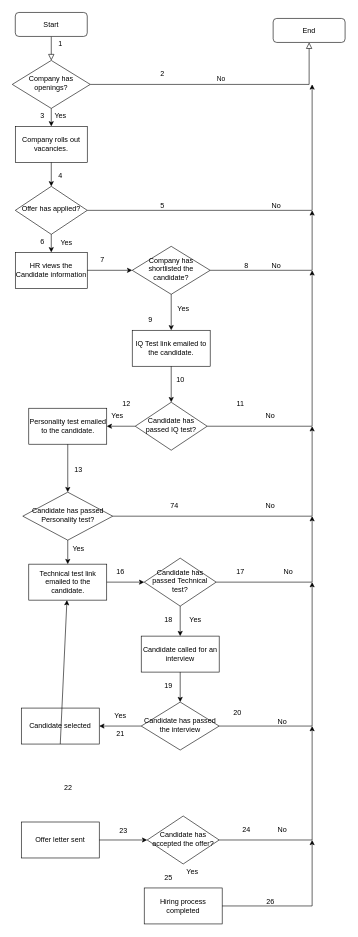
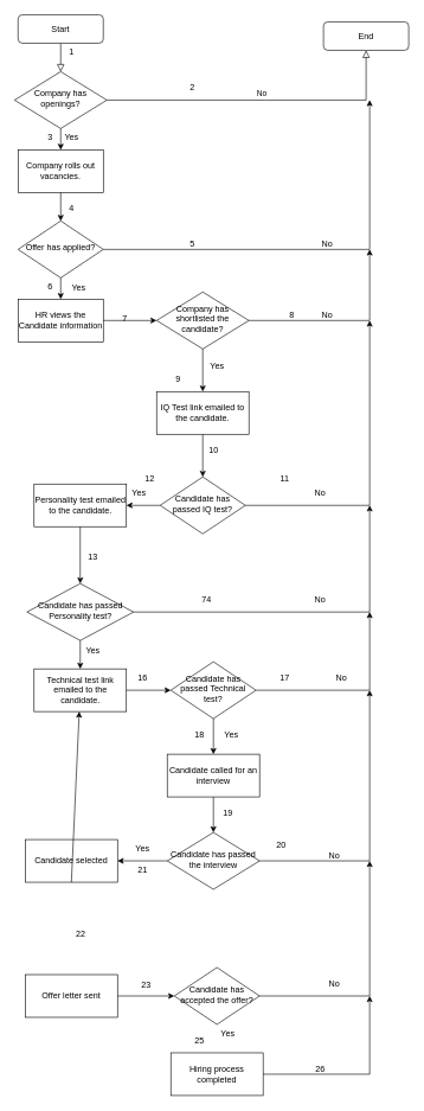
  <mxCell id="0" />
  <mxCell id="1" parent="0" />
  <mxCell id="2" value="" style="rounded=0;html=1;jettySize=auto;orthogonalLoop=1;fontSize=11;endArrow=block;endFill=0;endSize=8;strokeWidth=1;shadow=0;labelBackgroundColor=none;edgeStyle=orthogonalEdgeStyle;" parent="1" source="3" target="6" edge="1"><mxGeometry relative="1" as="geometry" /></mxCell>
  <mxCell id="3" value="Start" style="rounded=1;whiteSpace=wrap;html=1;fontSize=12;glass=0;strokeWidth=1;shadow=0;" parent="1" vertex="1"><mxGeometry x="25" y="20" width="120" height="40" as="geometry" /></mxCell>
  <mxCell id="4" value="No" style="edgeStyle=orthogonalEdgeStyle;rounded=0;html=1;jettySize=auto;orthogonalLoop=1;fontSize=11;endArrow=block;endFill=0;endSize=8;strokeWidth=1;shadow=0;labelBackgroundColor=none;" parent="1" source="6" target="7" edge="1"><mxGeometry y="10" relative="1" as="geometry"><mxPoint as="offset" /></mxGeometry></mxCell>
  <mxCell id="5" style="edgeStyle=orthogonalEdgeStyle;rounded=0;orthogonalLoop=1;jettySize=auto;html=1;exitX=1;exitY=0.5;exitDx=0;exitDy=0;entryX=1;entryY=0.5;entryDx=0;entryDy=0;" edge="1" parent="1" source="6" target="6"><mxGeometry relative="1" as="geometry"><mxPoint x="330" y="150" as="targetPoint" /></mxGeometry></mxCell>
  <mxCell id="6" value="Company has openings?" style="rhombus;whiteSpace=wrap;html=1;shadow=0;fontFamily=Helvetica;fontSize=12;align=center;strokeWidth=1;spacing=6;spacingTop=-4;" parent="1" vertex="1"><mxGeometry y="100" width="130" height="80" as="geometry" x="20" /></mxCell>
  <mxCell id="7" value="End" style="rounded=1;whiteSpace=wrap;html=1;fontSize=12;glass=0;strokeWidth=1;shadow=0;" parent="1" vertex="1"><mxGeometry x="455" y="30" width="120" height="40" as="geometry" /></mxCell>
  <mxCell id="8" value="Offer has applied?" style="rhombus;whiteSpace=wrap;html=1;shadow=0;fontFamily=Helvetica;fontSize=12;align=center;strokeWidth=1;spacing=6;spacingTop=-4;" parent="1" vertex="1"><mxGeometry x="25" y="310" width="120" height="80" as="geometry" /></mxCell>
  <mxCell id="9" value="HR views the Candidate information" style="rounded=0;whiteSpace=wrap;html=1;" vertex="1" parent="1"><mxGeometry x="25" y="420" width="120" height="60" as="geometry" /></mxCell>
  <mxCell id="10" value="Company rolls out vacancies." style="rounded=0;whiteSpace=wrap;html=1;" vertex="1" parent="1"><mxGeometry x="25" y="210" width="120" height="60" as="geometry" /></mxCell>
  <mxCell id="11" value="Company has shortlisted the candidate?" style="rhombus;whiteSpace=wrap;html=1;shadow=0;fontFamily=Helvetica;fontSize=12;align=center;strokeWidth=1;spacing=6;spacingTop=-4;" vertex="1" parent="1"><mxGeometry x="220" y="410" width="130" height="80" as="geometry" /></mxCell>
  <mxCell id="12" value="Candidate has passed IQ test?" style="rhombus;whiteSpace=wrap;html=1;shadow=0;fontFamily=Helvetica;fontSize=12;align=center;strokeWidth=1;spacing=6;spacingTop=-4;" vertex="1" parent="1"><mxGeometry x="225" y="670" width="120" height="80" as="geometry" /></mxCell>
  <mxCell id="13" value="Candidate has passed Personality test?" style="rhombus;whiteSpace=wrap;html=1;shadow=0;fontFamily=Helvetica;fontSize=12;align=center;strokeWidth=1;spacing=6;spacingTop=-4;" vertex="1" parent="1"><mxGeometry x="37.5" y="820" width="150" height="80" as="geometry" /></mxCell>
  <mxCell id="14" value="Candidate has passed Technical test?" style="rhombus;whiteSpace=wrap;html=1;shadow=0;fontFamily=Helvetica;fontSize=12;align=center;strokeWidth=1;spacing=6;spacingTop=-4;" vertex="1" parent="1"><mxGeometry x="240" y="930" width="120" height="80" as="geometry" /></mxCell>
  <mxCell id="15" value="Candidate has passed the interview" style="rhombus;whiteSpace=wrap;html=1;shadow=0;fontFamily=Helvetica;fontSize=12;align=center;strokeWidth=1;spacing=6;spacingTop=-4;" vertex="1" parent="1"><mxGeometry x="235" y="1170" width="130" height="80" as="geometry" /></mxCell>
  <mxCell id="16" value="Candidate has accepted the offer?" style="rhombus;whiteSpace=wrap;html=1;shadow=0;fontFamily=Helvetica;fontSize=12;align=center;strokeWidth=1;spacing=6;spacingTop=-4;" vertex="1" parent="1"><mxGeometry x="245" y="1360" width="120" height="80" as="geometry" /></mxCell>
  <mxCell id="17" value="" style="endArrow=classic;html=1;rounded=0;exitX=0.5;exitY=1;exitDx=0;exitDy=0;entryX=0.5;entryY=0;entryDx=0;entryDy=0;" edge="1" parent="1" source="6" target="10"><mxGeometry width="50" height="50" relative="1" as="geometry"><mxPoint x="210" y="140" as="sourcePoint" /><mxPoint x="260" y="90" as="targetPoint" /><Array as="points"><mxPoint x="85" y="180" /></Array></mxGeometry></mxCell>
  <mxCell id="18" value="" style="endArrow=classic;html=1;rounded=0;exitX=0.5;exitY=1;exitDx=0;exitDy=0;entryX=0.5;entryY=0;entryDx=0;entryDy=0;" edge="1" parent="1" source="10" target="8"><mxGeometry width="50" height="50" relative="1" as="geometry"><mxPoint x="245" y="190" as="sourcePoint" /><mxPoint x="245" y="240" as="targetPoint" /><Array as="points" /></mxGeometry></mxCell>
  <mxCell id="19" value="" style="endArrow=classic;html=1;rounded=0;entryX=0.5;entryY=0;entryDx=0;entryDy=0;" edge="1" parent="1" target="9"><mxGeometry width="50" height="50" relative="1" as="geometry"><mxPoint x="85" y="390" as="sourcePoint" /><mxPoint x="95" y="320" as="targetPoint" /><Array as="points" /></mxGeometry></mxCell>
  <mxCell id="20" value="" style="endArrow=classic;html=1;rounded=0;exitX=1;exitY=0.5;exitDx=0;exitDy=0;" edge="1" parent="1" source="8"><mxGeometry width="50" height="50" relative="1" as="geometry"><mxPoint x="210" y="340" as="sourcePoint" /><mxPoint x="520" y="140" as="targetPoint" /><Array as="points"><mxPoint x="520" y="350" /></Array></mxGeometry></mxCell>
  <mxCell id="21" value="No" style="text;html=1;align=center;verticalAlign=middle;resizable=0;points=[];autosize=1;strokeColor=none;fillColor=none;" vertex="1" parent="1"><mxGeometry x="440" y="328" width="40" height="30" as="geometry" /></mxCell>
  <mxCell id="22" value="IQ Test link emailed to the candidate." style="rounded=0;whiteSpace=wrap;html=1;" vertex="1" parent="1"><mxGeometry x="220" y="550" width="130" height="60" as="geometry" /></mxCell>
  <mxCell id="23" value="" style="endArrow=classic;html=1;rounded=0;exitX=1;exitY=0.5;exitDx=0;exitDy=0;entryX=0;entryY=0.5;entryDx=0;entryDy=0;" edge="1" parent="1" source="9" target="11"><mxGeometry width="50" height="50" relative="1" as="geometry"><mxPoint x="210" y="740" as="sourcePoint" /><mxPoint x="260" y="690" as="targetPoint" /></mxGeometry></mxCell>
  <mxCell id="24" value="" style="endArrow=classic;html=1;rounded=0;exitX=1;exitY=0.5;exitDx=0;exitDy=0;" edge="1" parent="1" source="11"><mxGeometry width="50" height="50" relative="1" as="geometry"><mxPoint x="210" y="640" as="sourcePoint" /><mxPoint x="520" y="350" as="targetPoint" /><Array as="points"><mxPoint x="520" y="450" /></Array></mxGeometry></mxCell>
  <mxCell id="25" value="" style="endArrow=classic;html=1;rounded=0;exitX=0.5;exitY=1;exitDx=0;exitDy=0;entryX=0.5;entryY=0;entryDx=0;entryDy=0;" edge="1" parent="1" source="11" target="22"><mxGeometry width="50" height="50" relative="1" as="geometry"><mxPoint x="210" y="540" as="sourcePoint" /><mxPoint x="260" y="490" as="targetPoint" /></mxGeometry></mxCell>
  <mxCell id="26" value="" style="endArrow=classic;html=1;rounded=0;exitX=0.5;exitY=1;exitDx=0;exitDy=0;entryX=0.5;entryY=0;entryDx=0;entryDy=0;" edge="1" parent="1" source="22" target="12"><mxGeometry width="50" height="50" relative="1" as="geometry"><mxPoint x="210" y="740" as="sourcePoint" /><mxPoint x="260" y="690" as="targetPoint" /></mxGeometry></mxCell>
  <mxCell id="27" value="No" style="text;html=1;align=center;verticalAlign=middle;resizable=0;points=[];autosize=1;strokeColor=none;fillColor=none;" vertex="1" parent="1"><mxGeometry x="440" y="428" width="40" height="30" as="geometry" /></mxCell>
  <mxCell id="28" value="Yes" style="text;html=1;align=center;verticalAlign=middle;resizable=0;points=[];autosize=1;strokeColor=none;fillColor=none;" vertex="1" parent="1"><mxGeometry x="285" y="500" width="40" height="30" as="geometry" /></mxCell>
  <mxCell id="29" value="Yes" style="text;html=1;align=center;verticalAlign=middle;resizable=0;points=[];autosize=1;strokeColor=none;fillColor=none;" vertex="1" parent="1"><mxGeometry x="90" y="390" width="40" height="30" as="geometry" /></mxCell>
  <mxCell id="30" value="Yes" style="text;html=1;align=center;verticalAlign=middle;resizable=0;points=[];autosize=1;strokeColor=none;fillColor=none;" vertex="1" parent="1"><mxGeometry x="80" y="178" width="40" height="30" as="geometry" /></mxCell>
  <mxCell id="31" value="" style="endArrow=classic;html=1;rounded=0;exitX=1;exitY=0.5;exitDx=0;exitDy=0;" edge="1" parent="1" source="12"><mxGeometry width="50" height="50" relative="1" as="geometry"><mxPoint x="210" y="640" as="sourcePoint" /><mxPoint x="520" y="450" as="targetPoint" /><Array as="points"><mxPoint x="520" y="710" /></Array></mxGeometry></mxCell>
  <mxCell id="32" value="No" style="text;html=1;align=center;verticalAlign=middle;resizable=0;points=[];autosize=1;strokeColor=none;fillColor=none;" vertex="1" parent="1"><mxGeometry x="430" y="678" width="40" height="30" as="geometry" /></mxCell>
  <mxCell id="33" value="Personality test emailed to the candidate." style="rounded=0;whiteSpace=wrap;html=1;" vertex="1" parent="1"><mxGeometry x="47.5" y="680" width="130" height="60" as="geometry" /></mxCell>
  <mxCell id="34" value="" style="endArrow=classic;html=1;rounded=0;exitX=0;exitY=0.5;exitDx=0;exitDy=0;entryX=1;entryY=0.5;entryDx=0;entryDy=0;" edge="1" parent="1" source="12" target="33"><mxGeometry width="50" height="50" relative="1" as="geometry"><mxPoint x="210" y="640" as="sourcePoint" /><mxPoint x="170" y="710" as="targetPoint" /></mxGeometry></mxCell>
  <mxCell id="35" value="Yes" style="text;html=1;align=center;verticalAlign=middle;resizable=0;points=[];autosize=1;strokeColor=none;fillColor=none;" vertex="1" parent="1"><mxGeometry x="175" y="678" width="40" height="30" as="geometry" /></mxCell>
  <mxCell id="36" value="Technical test link emailed to the candidate." style="rounded=0;whiteSpace=wrap;html=1;" vertex="1" parent="1"><mxGeometry x="47.5" y="940" width="130" height="60" as="geometry" /></mxCell>
  <mxCell id="37" value="Candidate called for an interview" style="rounded=0;whiteSpace=wrap;html=1;" vertex="1" parent="1"><mxGeometry x="235" y="1060" width="130" height="60" as="geometry" /></mxCell>
  <mxCell id="38" value="Candidate selected" style="rounded=0;whiteSpace=wrap;html=1;" vertex="1" parent="1"><mxGeometry x="35" y="1180" width="130" height="60" as="geometry" /></mxCell>
  <mxCell id="39" value="Offer letter sent" style="rounded=0;whiteSpace=wrap;html=1;" vertex="1" parent="1"><mxGeometry x="35" y="1370" width="130" height="60" as="geometry" /></mxCell>
  <mxCell id="40" value="" style="endArrow=classic;html=1;rounded=0;exitX=0.5;exitY=1;exitDx=0;exitDy=0;entryX=0.5;entryY=0;entryDx=0;entryDy=0;" edge="1" parent="1" source="33" target="13"><mxGeometry width="50" height="50" relative="1" as="geometry"><mxPoint x="210" y="940" as="sourcePoint" /><mxPoint x="260" y="890" as="targetPoint" /></mxGeometry></mxCell>
  <mxCell id="41" value="" style="endArrow=classic;html=1;rounded=0;exitX=0.5;exitY=1;exitDx=0;exitDy=0;entryX=0.5;entryY=0;entryDx=0;entryDy=0;" edge="1" parent="1" source="13" target="36"><mxGeometry width="50" height="50" relative="1" as="geometry"><mxPoint x="210" y="1040" as="sourcePoint" /><mxPoint x="260" y="990" as="targetPoint" /></mxGeometry></mxCell>
  <mxCell id="42" value="" style="endArrow=classic;html=1;rounded=0;exitX=1;exitY=0.5;exitDx=0;exitDy=0;entryX=0;entryY=0.5;entryDx=0;entryDy=0;" edge="1" parent="1" source="36" target="14"><mxGeometry width="50" height="50" relative="1" as="geometry"><mxPoint x="210" y="1040" as="sourcePoint" /><mxPoint x="260" y="990" as="targetPoint" /></mxGeometry></mxCell>
  <mxCell id="43" value="" style="endArrow=classic;html=1;rounded=0;exitX=0.5;exitY=1;exitDx=0;exitDy=0;entryX=0.5;entryY=0;entryDx=0;entryDy=0;" edge="1" parent="1" source="14" target="37"><mxGeometry width="50" height="50" relative="1" as="geometry"><mxPoint x="210" y="1040" as="sourcePoint" /><mxPoint x="260" y="990" as="targetPoint" /></mxGeometry></mxCell>
  <mxCell id="44" value="" style="endArrow=classic;html=1;rounded=0;exitX=1;exitY=0.5;exitDx=0;exitDy=0;" edge="1" parent="1" source="13"><mxGeometry width="50" height="50" relative="1" as="geometry"><mxPoint x="210" y="940" as="sourcePoint" /><mxPoint x="520" y="710" as="targetPoint" /><Array as="points"><mxPoint x="520" y="860" /></Array></mxGeometry></mxCell>
  <mxCell id="45" value="" style="endArrow=classic;html=1;rounded=0;exitX=1;exitY=0.5;exitDx=0;exitDy=0;" edge="1" parent="1" source="14"><mxGeometry width="50" height="50" relative="1" as="geometry"><mxPoint x="210" y="1140" as="sourcePoint" /><mxPoint x="520" y="860" as="targetPoint" /><Array as="points"><mxPoint x="520" y="970" /></Array></mxGeometry></mxCell>
  <mxCell id="46" value="" style="endArrow=classic;html=1;rounded=0;exitX=0.5;exitY=1;exitDx=0;exitDy=0;entryX=0.5;entryY=0;entryDx=0;entryDy=0;" edge="1" parent="1" source="37" target="15"><mxGeometry width="50" height="50" relative="1" as="geometry"><mxPoint x="210" y="1240" as="sourcePoint" /><mxPoint x="260" y="1190" as="targetPoint" /></mxGeometry></mxCell>
  <mxCell id="47" value="" style="endArrow=classic;html=1;rounded=0;exitX=1;exitY=0.5;exitDx=0;exitDy=0;" edge="1" parent="1" source="15"><mxGeometry width="50" height="50" relative="1" as="geometry"><mxPoint x="210" y="1240" as="sourcePoint" /><mxPoint x="520" y="970" as="targetPoint" /><Array as="points"><mxPoint x="520" y="1210" /></Array></mxGeometry></mxCell>
  <mxCell id="48" value="" style="endArrow=classic;html=1;rounded=0;exitX=0;exitY=0.5;exitDx=0;exitDy=0;entryX=1;entryY=0.5;entryDx=0;entryDy=0;" edge="1" parent="1" source="15" target="38"><mxGeometry width="50" height="50" relative="1" as="geometry"><mxPoint x="210" y="1240" as="sourcePoint" /><mxPoint x="260" y="1190" as="targetPoint" /></mxGeometry></mxCell>
  <mxCell id="49" value="" style="endArrow=classic;html=1;rounded=0;exitX=0.5;exitY=1;exitDx=0;exitDy=0;" edge="1" parent="1" source="38" target="36"><mxGeometry width="50" height="50" relative="1" as="geometry"><mxPoint x="210" y="1340" as="sourcePoint" /><mxPoint x="260" y="1290" as="targetPoint" /></mxGeometry></mxCell>
  <mxCell id="50" value="" style="endArrow=classic;html=1;rounded=0;exitX=1;exitY=0.5;exitDx=0;exitDy=0;entryX=0;entryY=0.5;entryDx=0;entryDy=0;" edge="1" parent="1" source="39" target="16"><mxGeometry width="50" height="50" relative="1" as="geometry"><mxPoint x="210" y="1440" as="sourcePoint" /><mxPoint x="260" y="1390" as="targetPoint" /></mxGeometry></mxCell>
  <mxCell id="51" value="" style="endArrow=classic;html=1;rounded=0;exitX=1;exitY=0.5;exitDx=0;exitDy=0;" edge="1" parent="1" source="16"><mxGeometry width="50" height="50" relative="1" as="geometry"><mxPoint x="210" y="1440" as="sourcePoint" /><mxPoint x="520" y="1210" as="targetPoint" /><Array as="points"><mxPoint x="520" y="1400" /></Array></mxGeometry></mxCell>
  <mxCell id="52" value="No" style="text;html=1;align=center;verticalAlign=middle;resizable=0;points=[];autosize=1;strokeColor=none;fillColor=none;" vertex="1" parent="1"><mxGeometry x="450" y="1368" width="40" height="30" as="geometry" /></mxCell>
  <mxCell id="53" value="No" style="text;html=1;align=center;verticalAlign=middle;resizable=0;points=[];autosize=1;strokeColor=none;fillColor=none;" vertex="1" parent="1"><mxGeometry x="450" y="1188" width="40" height="30" as="geometry" /></mxCell>
  <mxCell id="54" value="Yes" style="text;html=1;align=center;verticalAlign=middle;resizable=0;points=[];autosize=1;strokeColor=none;fillColor=none;" vertex="1" parent="1"><mxGeometry x="180" y="1178" width="40" height="30" as="geometry" /></mxCell>
  <mxCell id="55" value="Yes" style="text;html=1;align=center;verticalAlign=middle;resizable=0;points=[];autosize=1;strokeColor=none;fillColor=none;" vertex="1" parent="1"><mxGeometry x="305" y="1018" width="40" height="30" as="geometry" /></mxCell>
  <mxCell id="56" value="No" style="text;html=1;align=center;verticalAlign=middle;resizable=0;points=[];autosize=1;strokeColor=none;fillColor=none;" vertex="1" parent="1"><mxGeometry x="430" y="828" width="40" height="30" as="geometry" /></mxCell>
  <mxCell id="57" value="Yes" style="text;html=1;align=center;verticalAlign=middle;resizable=0;points=[];autosize=1;strokeColor=none;fillColor=none;" vertex="1" parent="1"><mxGeometry x="110" y="900" width="40" height="30" as="geometry" /></mxCell>
  <mxCell id="58" value="No" style="text;html=1;align=center;verticalAlign=middle;resizable=0;points=[];autosize=1;strokeColor=none;fillColor=none;" vertex="1" parent="1"><mxGeometry x="460" y="938" width="40" height="30" as="geometry" /></mxCell>
  <mxCell id="59" value="Hiring process completed" style="rounded=0;whiteSpace=wrap;html=1;" vertex="1" parent="1"><mxGeometry x="240" y="1480" width="130" height="60" as="geometry" /></mxCell>
  <mxCell id="60" value="Yes" style="text;html=1;align=center;verticalAlign=middle;resizable=0;points=[];autosize=1;strokeColor=none;fillColor=none;" vertex="1" parent="1"><mxGeometry x="300" y="1438" width="40" height="30" as="geometry" /></mxCell>
  <mxCell id="61" value="" style="endArrow=classic;html=1;rounded=0;exitX=1;exitY=0.5;exitDx=0;exitDy=0;" edge="1" parent="1" source="59"><mxGeometry width="50" height="50" relative="1" as="geometry"><mxPoint x="210" y="1350" as="sourcePoint" /><mxPoint x="520" y="1400" as="targetPoint" /><Array as="points"><mxPoint x="520" y="1510" /></Array></mxGeometry></mxCell>
  <mxCell id="62" value="11" style="text;html=1;align=center;verticalAlign=middle;resizable=0;points=[];autosize=1;strokeColor=none;fillColor=none;" vertex="1" parent="1"><mxGeometry x="380" y="658" width="40" height="30" as="geometry" /></mxCell>
  <mxCell id="63" value="12" style="text;html=1;align=center;verticalAlign=middle;resizable=0;points=[];autosize=1;strokeColor=none;fillColor=none;" vertex="1" parent="1"><mxGeometry x="190" y="658" width="40" height="30" as="geometry" /></mxCell>
  <mxCell id="64" value="10" style="text;html=1;align=center;verticalAlign=middle;resizable=0;points=[];autosize=1;strokeColor=none;fillColor=none;" vertex="1" parent="1"><mxGeometry x="280" y="618" width="40" height="30" as="geometry" /></mxCell>
  <mxCell id="65" value="13" style="text;html=1;align=center;verticalAlign=middle;resizable=0;points=[];autosize=1;strokeColor=none;fillColor=none;" vertex="1" parent="1"><mxGeometry x="110" y="768" width="40" height="30" as="geometry" /></mxCell>
  <mxCell id="66" value="74" style="text;html=1;align=center;verticalAlign=middle;resizable=0;points=[];autosize=1;strokeColor=none;fillColor=none;" vertex="1" parent="1"><mxGeometry x="270" y="828" width="40" height="30" as="geometry" /></mxCell>
  <mxCell id="67" value="16" style="text;html=1;align=center;verticalAlign=middle;resizable=0;points=[];autosize=1;strokeColor=none;fillColor=none;" vertex="1" parent="1"><mxGeometry x="180" y="938" width="40" height="30" as="geometry" /></mxCell>
  <mxCell id="68" value="17" style="text;html=1;align=center;verticalAlign=middle;resizable=0;points=[];autosize=1;strokeColor=none;fillColor=none;" vertex="1" parent="1"><mxGeometry x="380" y="938" width="40" height="30" as="geometry" /></mxCell>
  <mxCell id="69" value="18" style="text;html=1;align=center;verticalAlign=middle;resizable=0;points=[];autosize=1;strokeColor=none;fillColor=none;" vertex="1" parent="1"><mxGeometry x="260" y="1018" width="40" height="30" as="geometry" /></mxCell>
- <mxCell id="70" value="19" style="text;html=1;align=center;verticalAlign=middle;resizable=0;points=[];autosize=1;strokeColor=none;fillColor=none;" vertex="1" parent="1"><mxGeometry x="260" y="1128" width="40" height="30" as="geometry" /></mxCell>
+ <mxCell id="70" value="19" style="text;html=1;align=center;verticalAlign=middle;resizable=0;points=[];autosize=1;strokeColor=none;fillColor=none;" vertex="1" parent="1"><mxGeometry x="300" y="1128" width="40" height="30" as="geometry" /></mxCell>
  <mxCell id="71" value="20" style="text;html=1;align=center;verticalAlign=middle;resizable=0;points=[];autosize=1;strokeColor=none;fillColor=none;" vertex="1" parent="1"><mxGeometry x="375" y="1173" width="40" height="30" as="geometry" /></mxCell>
  <mxCell id="72" value="21" style="text;html=1;align=center;verticalAlign=middle;resizable=0;points=[];autosize=1;strokeColor=none;fillColor=none;" vertex="1" parent="1"><mxGeometry x="180" y="1208" width="40" height="30" as="geometry" /></mxCell>
  <mxCell id="73" value="22" style="text;html=1;align=center;verticalAlign=middle;resizable=0;points=[];autosize=1;strokeColor=none;fillColor=none;" vertex="1" parent="1"><mxGeometry x="92.5" y="1298" width="40" height="30" as="geometry" /></mxCell>
  <mxCell id="74" value="23" style="text;html=1;align=center;verticalAlign=middle;resizable=0;points=[];autosize=1;strokeColor=none;fillColor=none;" vertex="1" parent="1"><mxGeometry x="185" y="1370" width="40" height="30" as="geometry" /></mxCell>
- <mxCell id="75" value="24" style="text;html=1;align=center;verticalAlign=middle;resizable=0;points=[];autosize=1;strokeColor=none;fillColor=none;" vertex="1" parent="1"><mxGeometry x="390" y="1368" width="40" height="30" as="geometry" /></mxCell>
  <mxCell id="76" value="25" style="text;html=1;align=center;verticalAlign=middle;resizable=0;points=[];autosize=1;strokeColor=none;fillColor=none;" vertex="1" parent="1"><mxGeometry x="260" y="1448" width="40" height="30" as="geometry" /></mxCell>
  <mxCell id="77" value="26" style="text;html=1;align=center;verticalAlign=middle;resizable=0;points=[];autosize=1;strokeColor=none;fillColor=none;" vertex="1" parent="1"><mxGeometry x="430" y="1488" width="40" height="30" as="geometry" /></mxCell>
  <mxCell id="78" value="9" style="text;html=1;align=center;verticalAlign=middle;resizable=0;points=[];autosize=1;strokeColor=none;fillColor=none;" vertex="1" parent="1"><mxGeometry x="235" y="518" width="30" height="30" as="geometry" /></mxCell>
  <mxCell id="79" value="8" style="text;html=1;align=center;verticalAlign=middle;resizable=0;points=[];autosize=1;strokeColor=none;fillColor=none;" vertex="1" parent="1"><mxGeometry x="395" y="428" width="30" height="30" as="geometry" /></mxCell>
- <mxCell id="80" value="7" style="text;html=1;align=center;verticalAlign=middle;resizable=0;points=[];autosize=1;strokeColor=none;fillColor=none;" vertex="1" parent="1"><mxGeometry x="155" y="418" width="30" height="30" as="geometry" /></mxCell>
+ <mxCell id="80" value="7" style="text;html=1;align=center;verticalAlign=middle;resizable=0;points=[];autosize=1;strokeColor=none;fillColor=none;" vertex="1" parent="1"><mxGeometry x="160" y="433" width="30" height="30" as="geometry" /></mxCell>
  <mxCell id="81" value="6" style="text;html=1;align=center;verticalAlign=middle;resizable=0;points=[];autosize=1;strokeColor=none;fillColor=none;" vertex="1" parent="1"><mxGeometry x="55" y="388" width="30" height="30" as="geometry" /></mxCell>
  <mxCell id="82" value="5" style="text;html=1;align=center;verticalAlign=middle;resizable=0;points=[];autosize=1;strokeColor=none;fillColor=none;" vertex="1" parent="1"><mxGeometry x="255" y="328" width="30" height="30" as="geometry" /></mxCell>
  <mxCell id="83" value="4" style="text;html=1;align=center;verticalAlign=middle;resizable=0;points=[];autosize=1;strokeColor=none;fillColor=none;" vertex="1" parent="1"><mxGeometry x="85" y="278" width="30" height="30" as="geometry" /></mxCell>
  <mxCell id="84" value="3" style="text;html=1;align=center;verticalAlign=middle;resizable=0;points=[];autosize=1;strokeColor=none;fillColor=none;" vertex="1" parent="1"><mxGeometry x="55" y="178" width="30" height="30" as="geometry" /></mxCell>
  <mxCell id="85" value="2" style="text;html=1;align=center;verticalAlign=middle;resizable=0;points=[];autosize=1;strokeColor=none;fillColor=none;" vertex="1" parent="1"><mxGeometry x="255" y="108" width="30" height="30" as="geometry" /></mxCell>
  <mxCell id="86" value="1" style="text;html=1;align=center;verticalAlign=middle;resizable=0;points=[];autosize=1;strokeColor=none;fillColor=none;" vertex="1" parent="1"><mxGeometry x="85" y="58" width="30" height="30" as="geometry" /></mxCell>
